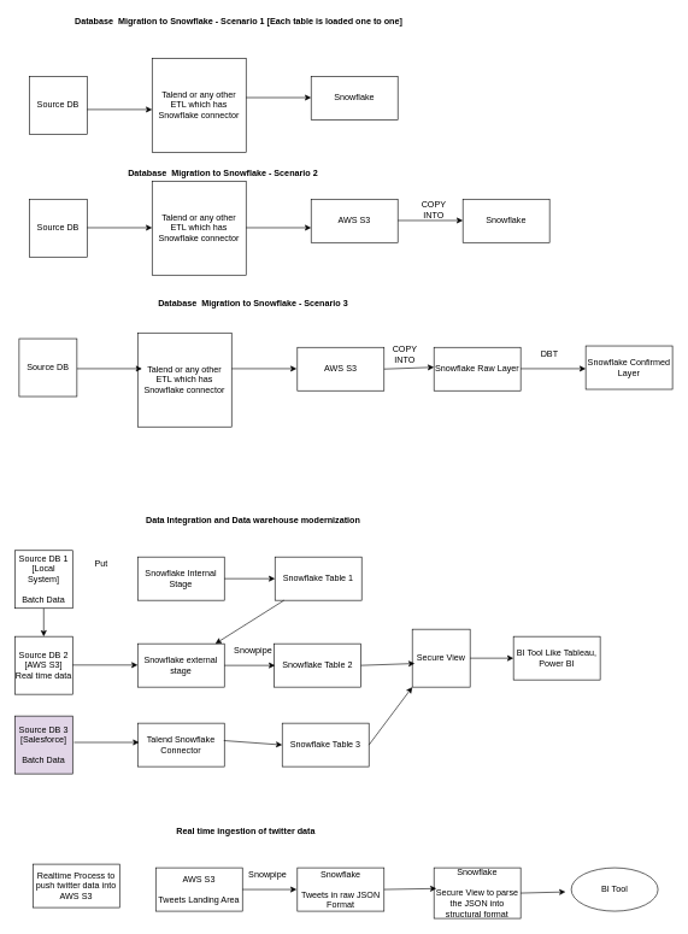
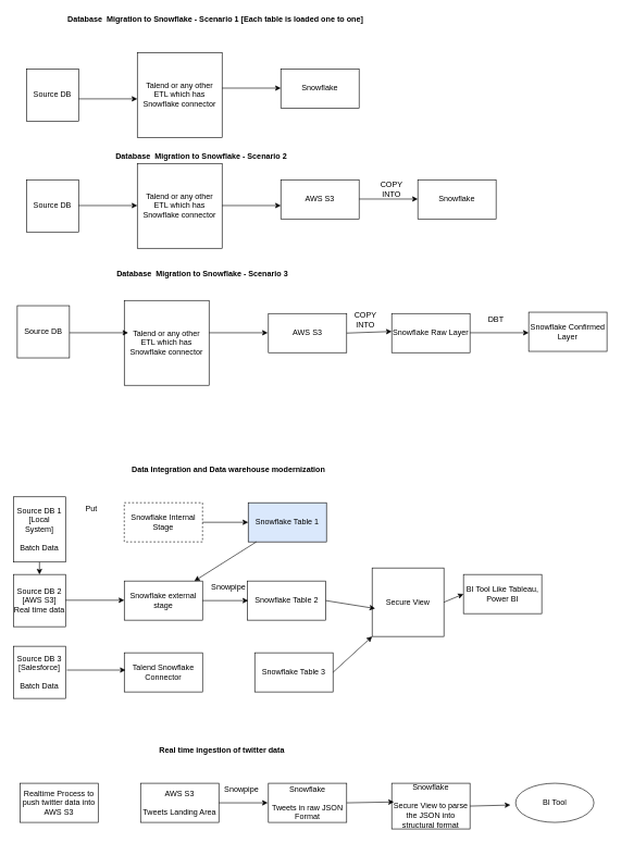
  <mxCell id="0" />
  <mxCell id="1" parent="0" />
  <mxCell id="2" value="Source DB" style="whiteSpace=wrap;html=1;aspect=fixed;" vertex="1" parent="1"><mxGeometry x="40" y="105" width="80" height="80" as="geometry" /></mxCell>
  <mxCell id="3" value="Database&amp;nbsp; Migration to Snowflake - Scenario 1 [Each table is loaded one to one]" style="text;html=1;strokeColor=none;fillColor=none;align=center;verticalAlign=middle;whiteSpace=wrap;rounded=0;fontStyle=1" vertex="1" parent="1"><mxGeometry x="50" y="20" width="560" height="20" as="geometry" /></mxCell>
  <mxCell id="4" value="Talend or any other ETL which has Snowflake connector" style="whiteSpace=wrap;html=1;aspect=fixed;" vertex="1" parent="1"><mxGeometry x="210" y="80" width="130" height="130" as="geometry" /></mxCell>
  <mxCell id="5" value="Snowflake" style="rounded=0;whiteSpace=wrap;html=1;" vertex="1" parent="1"><mxGeometry x="430" y="105" width="120" height="60" as="geometry" /></mxCell>
  <mxCell id="6" value="Database&amp;nbsp; Migration to Snowflake - Scenario 2&amp;nbsp;" style="text;html=1;strokeColor=none;fillColor=none;align=center;verticalAlign=middle;whiteSpace=wrap;rounded=0;fontStyle=1" vertex="1" parent="1"><mxGeometry x="30" y="230" width="560" height="20" as="geometry" /></mxCell>
  <mxCell id="7" value="Source DB" style="whiteSpace=wrap;html=1;aspect=fixed;" vertex="1" parent="1"><mxGeometry x="40" y="275" width="80" height="80" as="geometry" /></mxCell>
  <mxCell id="8" value="Talend or any other ETL which has Snowflake connector" style="whiteSpace=wrap;html=1;aspect=fixed;" vertex="1" parent="1"><mxGeometry x="210" y="250" width="130" height="130" as="geometry" /></mxCell>
  <mxCell id="9" value="AWS S3" style="rounded=0;whiteSpace=wrap;html=1;" vertex="1" parent="1"><mxGeometry x="430" y="275" width="120" height="60" as="geometry" /></mxCell>
  <mxCell id="10" value="Snowflake" style="rounded=0;whiteSpace=wrap;html=1;" vertex="1" parent="1"><mxGeometry x="640" y="275" width="120" height="60" as="geometry" /></mxCell>
- <mxCell id="11" value="Database&amp;nbsp; Migration to Snowflake - Scenario 3" style="text;html=1;strokeColor=none;fillColor=none;align=center;verticalAlign=middle;whiteSpace=wrap;rounded=0;fontStyle=1" vertex="1" parent="1"><mxGeometry x="70" y="410" width="560" height="20" as="geometry" /></mxCell>
+ <mxCell id="11" value="Database&amp;nbsp; Migration to Snowflake - Scenario 3" style="text;html=1;strokeColor=none;fillColor=none;align=center;verticalAlign=middle;whiteSpace=wrap;rounded=0;fontStyle=1" vertex="1" parent="1"><mxGeometry x="30" y="410" width="560" height="20" as="geometry" /></mxCell>
  <mxCell id="12" value="Source DB" style="whiteSpace=wrap;html=1;aspect=fixed;" vertex="1" parent="1"><mxGeometry x="26" y="468" width="80" height="80" as="geometry" /></mxCell>
  <mxCell id="13" value="Talend or any other ETL which has Snowflake connector" style="whiteSpace=wrap;html=1;aspect=fixed;" vertex="1" parent="1"><mxGeometry x="190" y="460" width="130" height="130" as="geometry" /></mxCell>
  <mxCell id="14" value="AWS S3" style="rounded=0;whiteSpace=wrap;html=1;" vertex="1" parent="1"><mxGeometry x="411" y="480" width="120" height="60" as="geometry" /></mxCell>
  <mxCell id="15" value="Snowflake Raw Layer" style="rounded=0;whiteSpace=wrap;html=1;" vertex="1" parent="1"><mxGeometry x="600" y="480" width="120" height="60" as="geometry" /></mxCell>
  <mxCell id="16" value="Snowflake Confirmed Layer" style="rounded=0;whiteSpace=wrap;html=1;" vertex="1" parent="1"><mxGeometry x="810" y="478" width="120" height="60" as="geometry" /></mxCell>
  <mxCell id="17" value="Data Integration and Data warehouse modernization" style="text;html=1;strokeColor=none;fillColor=none;align=center;verticalAlign=middle;whiteSpace=wrap;rounded=0;fontStyle=1" vertex="1" parent="1"><mxGeometry x="70" y="710" width="560" height="20" as="geometry" /></mxCell>
- <mxCell id="18" value="Source DB 1&lt;br&gt;[Local System]&lt;br&gt;&lt;br&gt;Batch Data" style="whiteSpace=wrap;html=1;aspect=fixed;" vertex="1" parent="1"><mxGeometry x="20" y="761" width="80" height="80" as="geometry" /></mxCell>
- <mxCell id="19" value="Source DB 3&lt;br&gt;[Salesforce]&lt;br&gt;&lt;br&gt;Batch Data" style="whiteSpace=wrap;html=1;aspect=fixed;fillColor=#e1d5e7;" vertex="1" parent="1"><mxGeometry x="20" y="990" width="80" height="80" as="geometry" /></mxCell>
+ <mxCell id="18" value="Source DB 1&lt;br&gt;[Local System]&lt;br&gt;&lt;br&gt;Batch Data" style="whiteSpace=wrap;html=1;aspect=fixed;" vertex="1" parent="1"><mxGeometry x="20" y="761" width="80" height="100" as="geometry" /></mxCell>
+ <mxCell id="19" value="Source DB 3&lt;br&gt;[Salesforce]&lt;br&gt;&lt;br&gt;Batch Data" style="whiteSpace=wrap;html=1;aspect=fixed;" vertex="1" parent="1"><mxGeometry x="20" y="990" width="80" height="80" as="geometry" /></mxCell>
  <mxCell id="20" value="Source DB 2&lt;br&gt;[AWS S3]&lt;br&gt;Real time data" style="whiteSpace=wrap;html=1;aspect=fixed;" vertex="1" parent="1"><mxGeometry x="20" y="880" width="80" height="80" as="geometry" /></mxCell>
  <mxCell id="21" value="" style="endArrow=classic;html=1;" edge="1" parent="1"><mxGeometry width="50" height="50" relative="1" as="geometry"><mxPoint x="120" y="151" as="sourcePoint" /><mxPoint x="210" y="151" as="targetPoint" /><Array as="points"><mxPoint x="210" y="151" /></Array></mxGeometry></mxCell>
  <mxCell id="22" value="" style="endArrow=classic;html=1;" edge="1" parent="1"><mxGeometry width="50" height="50" relative="1" as="geometry"><mxPoint x="340" y="134.5" as="sourcePoint" /><mxPoint x="430" y="134.5" as="targetPoint" /><Array as="points"><mxPoint x="430" y="134.5" /></Array></mxGeometry></mxCell>
  <mxCell id="23" value="" style="endArrow=classic;html=1;" edge="1" parent="1"><mxGeometry width="50" height="50" relative="1" as="geometry"><mxPoint x="120" y="314.5" as="sourcePoint" /><mxPoint x="210" y="314.5" as="targetPoint" /><Array as="points"><mxPoint x="210" y="314.5" /></Array></mxGeometry></mxCell>
  <mxCell id="24" value="" style="endArrow=classic;html=1;" edge="1" parent="1"><mxGeometry width="50" height="50" relative="1" as="geometry"><mxPoint x="340" y="314.5" as="sourcePoint" /><mxPoint x="430" y="314.5" as="targetPoint" /><Array as="points"><mxPoint x="430" y="314.5" /></Array></mxGeometry></mxCell>
  <mxCell id="25" value="" style="endArrow=classic;html=1;" edge="1" parent="1"><mxGeometry width="50" height="50" relative="1" as="geometry"><mxPoint x="550" y="304.5" as="sourcePoint" /><mxPoint x="640" y="304.5" as="targetPoint" /><Array as="points"><mxPoint x="640" y="304.5" /></Array></mxGeometry></mxCell>
  <mxCell id="26" value="COPY INTO" style="text;html=1;strokeColor=none;fillColor=none;align=center;verticalAlign=middle;whiteSpace=wrap;rounded=0;" vertex="1" parent="1"><mxGeometry x="580" y="280" width="40" height="20" as="geometry" /></mxCell>
  <mxCell id="27" value="" style="endArrow=classic;html=1;" edge="1" parent="1"><mxGeometry width="50" height="50" relative="1" as="geometry"><mxPoint x="106" y="509.5" as="sourcePoint" /><mxPoint x="196" y="509.5" as="targetPoint" /><Array as="points"><mxPoint x="196" y="509.5" /></Array></mxGeometry></mxCell>
  <mxCell id="28" value="" style="endArrow=classic;html=1;" edge="1" parent="1"><mxGeometry width="50" height="50" relative="1" as="geometry"><mxPoint x="320" y="509.5" as="sourcePoint" /><mxPoint x="410" y="509.5" as="targetPoint" /><Array as="points"><mxPoint x="410" y="509.5" /></Array></mxGeometry></mxCell>
  <mxCell id="29" value="" style="endArrow=classic;html=1;exitX=1;exitY=0.5;exitDx=0;exitDy=0;" edge="1" parent="1" source="14"><mxGeometry width="50" height="50" relative="1" as="geometry"><mxPoint x="510" y="507.5" as="sourcePoint" /><mxPoint x="600" y="507.5" as="targetPoint" /><Array as="points"><mxPoint x="600" y="507.5" /></Array></mxGeometry></mxCell>
  <mxCell id="30" value="COPY INTO" style="text;html=1;strokeColor=none;fillColor=none;align=center;verticalAlign=middle;whiteSpace=wrap;rounded=0;" vertex="1" parent="1"><mxGeometry x="540" y="480" width="40" height="20" as="geometry" /></mxCell>
  <mxCell id="31" value="" style="endArrow=classic;html=1;" edge="1" parent="1"><mxGeometry width="50" height="50" relative="1" as="geometry"><mxPoint x="720" y="509.5" as="sourcePoint" /><mxPoint x="810" y="509.5" as="targetPoint" /><Array as="points"><mxPoint x="810" y="509.5" /></Array></mxGeometry></mxCell>
  <mxCell id="32" value="DBT" style="text;html=1;strokeColor=none;fillColor=none;align=center;verticalAlign=middle;whiteSpace=wrap;rounded=0;" vertex="1" parent="1"><mxGeometry x="740" y="480" width="40" height="20" as="geometry" /></mxCell>
- <mxCell id="33" value="Snowflake Internal Stage" style="rounded=0;whiteSpace=wrap;html=1;" vertex="1" parent="1"><mxGeometry x="190" y="770" width="120" height="60" as="geometry" /></mxCell>
+ <mxCell id="33" value="Snowflake Internal Stage" style="rounded=0;whiteSpace=wrap;html=1;dashed=1;" vertex="1" parent="1"><mxGeometry x="190" y="770" width="120" height="60" as="geometry" /></mxCell>
  <mxCell id="34" value="Snowflake external stage" style="rounded=0;whiteSpace=wrap;html=1;" vertex="1" parent="1"><mxGeometry x="190" y="890" width="120" height="60" as="geometry" /></mxCell>
  <mxCell id="35" value="" style="endArrow=classic;html=1;" edge="1" parent="1" source="18" target="20"><mxGeometry width="50" height="50" relative="1" as="geometry"><mxPoint x="280" y="840" as="sourcePoint" /><mxPoint x="330" y="790" as="targetPoint" /></mxGeometry></mxCell>
  <mxCell id="36" value="Put" style="text;html=1;strokeColor=none;fillColor=none;align=center;verticalAlign=middle;whiteSpace=wrap;rounded=0;" vertex="1" parent="1"><mxGeometry x="120" y="770" width="40" height="20" as="geometry" /></mxCell>
  <mxCell id="37" value="" style="endArrow=classic;html=1;entryX=0;entryY=0.5;entryDx=0;entryDy=0;" edge="1" parent="1"><mxGeometry width="50" height="50" relative="1" as="geometry"><mxPoint x="100" y="919.5" as="sourcePoint" /><mxPoint x="190" y="919.5" as="targetPoint" /></mxGeometry></mxCell>
  <mxCell id="38" value="Talend Snowflake Connector" style="rounded=0;whiteSpace=wrap;html=1;" vertex="1" parent="1"><mxGeometry x="190" y="1000" width="120" height="60" as="geometry" /></mxCell>
  <mxCell id="39" value="" style="endArrow=classic;html=1;entryX=0;entryY=0.5;entryDx=0;entryDy=0;" edge="1" parent="1"><mxGeometry width="50" height="50" relative="1" as="geometry"><mxPoint x="102" y="1026.5" as="sourcePoint" /><mxPoint x="192" y="1026.5" as="targetPoint" /></mxGeometry></mxCell>
  <mxCell id="40" value="Snowflake Table 3" style="rounded=0;whiteSpace=wrap;html=1;" vertex="1" parent="1"><mxGeometry x="390" y="1000" width="120" height="60" as="geometry" /></mxCell>
  <mxCell id="41" value="Snowflake Table 2" style="rounded=0;whiteSpace=wrap;html=1;" vertex="1" parent="1"><mxGeometry x="379" y="890" width="120" height="60" as="geometry" /></mxCell>
- <mxCell id="42" value="Snowflake Table 1" style="rounded=0;whiteSpace=wrap;html=1;" vertex="1" parent="1"><mxGeometry x="380" y="770" width="120" height="60" as="geometry" /></mxCell>
+ <mxCell id="42" value="Snowflake Table 1" style="rounded=0;whiteSpace=wrap;html=1;fillColor=#dae8fc;" vertex="1" parent="1"><mxGeometry x="380" y="770" width="120" height="60" as="geometry" /></mxCell>
  <mxCell id="43" value="" style="endArrow=classic;html=1;exitX=1;exitY=0.5;exitDx=0;exitDy=0;" edge="1" parent="1" source="33"><mxGeometry width="50" height="50" relative="1" as="geometry"><mxPoint x="330" y="850" as="sourcePoint" /><mxPoint x="380" y="800" as="targetPoint" /></mxGeometry></mxCell>
  <mxCell id="44" value="" style="endArrow=classic;html=1;exitX=1;exitY=0.5;exitDx=0;exitDy=0;" edge="1" parent="1" source="34"><mxGeometry width="50" height="50" relative="1" as="geometry"><mxPoint x="330" y="970" as="sourcePoint" /><mxPoint x="380" y="920" as="targetPoint" /></mxGeometry></mxCell>
- <mxCell id="45" value="" style="endArrow=classic;html=1;exitX=0.994;exitY=0.4;exitDx=0;exitDy=0;exitPerimeter=0;entryX=0;entryY=0.5;entryDx=0;entryDy=0;" edge="1" parent="1" source="38" target="40"><mxGeometry width="50" height="50" relative="1" as="geometry"><mxPoint x="330" y="1070" as="sourcePoint" /><mxPoint x="380" y="1020" as="targetPoint" /></mxGeometry></mxCell>
- <mxCell id="46" value="Secure View" style="whiteSpace=wrap;html=1;aspect=fixed;" vertex="1" parent="1"><mxGeometry x="570" y="870" width="80" height="80" as="geometry" /></mxCell>
+ <mxCell id="46" value="Secure View" style="whiteSpace=wrap;html=1;aspect=fixed;" vertex="1" parent="1"><mxGeometry x="570" y="870" width="110" height="105" as="geometry" /></mxCell>
  <mxCell id="47" value="BI Tool Like Tableau, Power BI" style="rounded=0;whiteSpace=wrap;html=1;" vertex="1" parent="1"><mxGeometry x="710" y="880" width="120" height="60" as="geometry" /></mxCell>
  <mxCell id="48" value="" style="endArrow=classic;html=1;" edge="1" parent="1" source="42" target="34"><mxGeometry width="50" height="50" relative="1" as="geometry"><mxPoint x="520" y="850" as="sourcePoint" /><mxPoint x="570" y="800" as="targetPoint" /></mxGeometry></mxCell>
  <mxCell id="49" value="" style="endArrow=classic;html=1;exitX=1;exitY=0.5;exitDx=0;exitDy=0;entryX=0.042;entryY=0.592;entryDx=0;entryDy=0;entryPerimeter=0;" edge="1" parent="1" source="41" target="46"><mxGeometry width="50" height="50" relative="1" as="geometry"><mxPoint x="490" y="960" as="sourcePoint" /><mxPoint x="540" y="910" as="targetPoint" /></mxGeometry></mxCell>
  <mxCell id="50" value="" style="endArrow=classic;html=1;exitX=1;exitY=0.5;exitDx=0;exitDy=0;entryX=0;entryY=1;entryDx=0;entryDy=0;" edge="1" parent="1" source="40" target="46"><mxGeometry width="50" height="50" relative="1" as="geometry"><mxPoint x="560" y="1050" as="sourcePoint" /><mxPoint x="610" y="1000" as="targetPoint" /></mxGeometry></mxCell>
  <mxCell id="51" value="" style="endArrow=classic;html=1;exitX=1;exitY=0.5;exitDx=0;exitDy=0;" edge="1" parent="1" source="46"><mxGeometry width="50" height="50" relative="1" as="geometry"><mxPoint x="660" y="940" as="sourcePoint" /><mxPoint x="710" y="910" as="targetPoint" /></mxGeometry></mxCell>
  <mxCell id="52" value="Snowpipe" style="text;html=1;strokeColor=none;fillColor=none;align=center;verticalAlign=middle;whiteSpace=wrap;rounded=0;" vertex="1" parent="1"><mxGeometry x="330" y="890" width="40" height="20" as="geometry" /></mxCell>
  <mxCell id="53" value="Real time ingestion of twitter data" style="text;html=1;strokeColor=none;fillColor=none;align=center;verticalAlign=middle;whiteSpace=wrap;rounded=0;fontStyle=1" vertex="1" parent="1"><mxGeometry x="60" y="1140" width="560" height="20" as="geometry" /></mxCell>
- <mxCell id="54" value="Realtime Process to push twitter data into AWS S3" style="rounded=0;whiteSpace=wrap;html=1;" vertex="1" parent="1"><mxGeometry x="45" y="1195" width="120" height="60" as="geometry" /></mxCell>
+ <mxCell id="54" value="Realtime Process to push twitter data into AWS S3" style="rounded=0;whiteSpace=wrap;html=1;" vertex="1" parent="1"><mxGeometry x="30" y="1200" width="120" height="60" as="geometry" /></mxCell>
  <mxCell id="55" value="AWS S3&lt;br&gt;&lt;br&gt;Tweets Landing Area" style="rounded=0;whiteSpace=wrap;html=1;" vertex="1" parent="1"><mxGeometry x="215" y="1200" width="120" height="60" as="geometry" /></mxCell>
  <mxCell id="56" value="Snowflake&lt;br&gt;&lt;br&gt;Tweets in raw JSON Format" style="rounded=0;whiteSpace=wrap;html=1;" vertex="1" parent="1"><mxGeometry x="411" y="1200" width="120" height="60" as="geometry" /></mxCell>
  <mxCell id="57" value="Snowflake&lt;br&gt;&lt;br&gt;Secure View to parse the JSON into structural format" style="rounded=0;whiteSpace=wrap;html=1;" vertex="1" parent="1"><mxGeometry x="600" y="1200" width="120" height="70" as="geometry" /></mxCell>
  <mxCell id="58" value="BI Tool" style="ellipse;whiteSpace=wrap;html=1;" vertex="1" parent="1"><mxGeometry x="790" y="1200" width="120" height="60" as="geometry" /></mxCell>
  <mxCell id="59" value="" style="endArrow=classic;html=1;exitX=1;exitY=0.5;exitDx=0;exitDy=0;" edge="1" parent="1" source="55"><mxGeometry width="50" height="50" relative="1" as="geometry"><mxPoint x="340" y="1250" as="sourcePoint" /><mxPoint x="410" y="1230" as="targetPoint" /></mxGeometry></mxCell>
  <mxCell id="60" value="" style="endArrow=classic;html=1;exitX=1;exitY=0.5;exitDx=0;exitDy=0;entryX=0.028;entryY=0.41;entryDx=0;entryDy=0;entryPerimeter=0;" edge="1" parent="1" source="56" target="57"><mxGeometry width="50" height="50" relative="1" as="geometry"><mxPoint x="540" y="1250" as="sourcePoint" /><mxPoint x="590" y="1200" as="targetPoint" /></mxGeometry></mxCell>
  <mxCell id="61" value="" style="endArrow=classic;html=1;exitX=1;exitY=0.5;exitDx=0;exitDy=0;entryX=-0.067;entryY=0.556;entryDx=0;entryDy=0;entryPerimeter=0;" edge="1" parent="1" source="57" target="58"><mxGeometry width="50" height="50" relative="1" as="geometry"><mxPoint x="730" y="1260" as="sourcePoint" /><mxPoint x="780" y="1210" as="targetPoint" /></mxGeometry></mxCell>
  <mxCell id="62" value="Snowpipe" style="text;html=1;strokeColor=none;fillColor=none;align=center;verticalAlign=middle;whiteSpace=wrap;rounded=0;" vertex="1" parent="1"><mxGeometry x="350" y="1200" width="40" height="20" as="geometry" /></mxCell>
